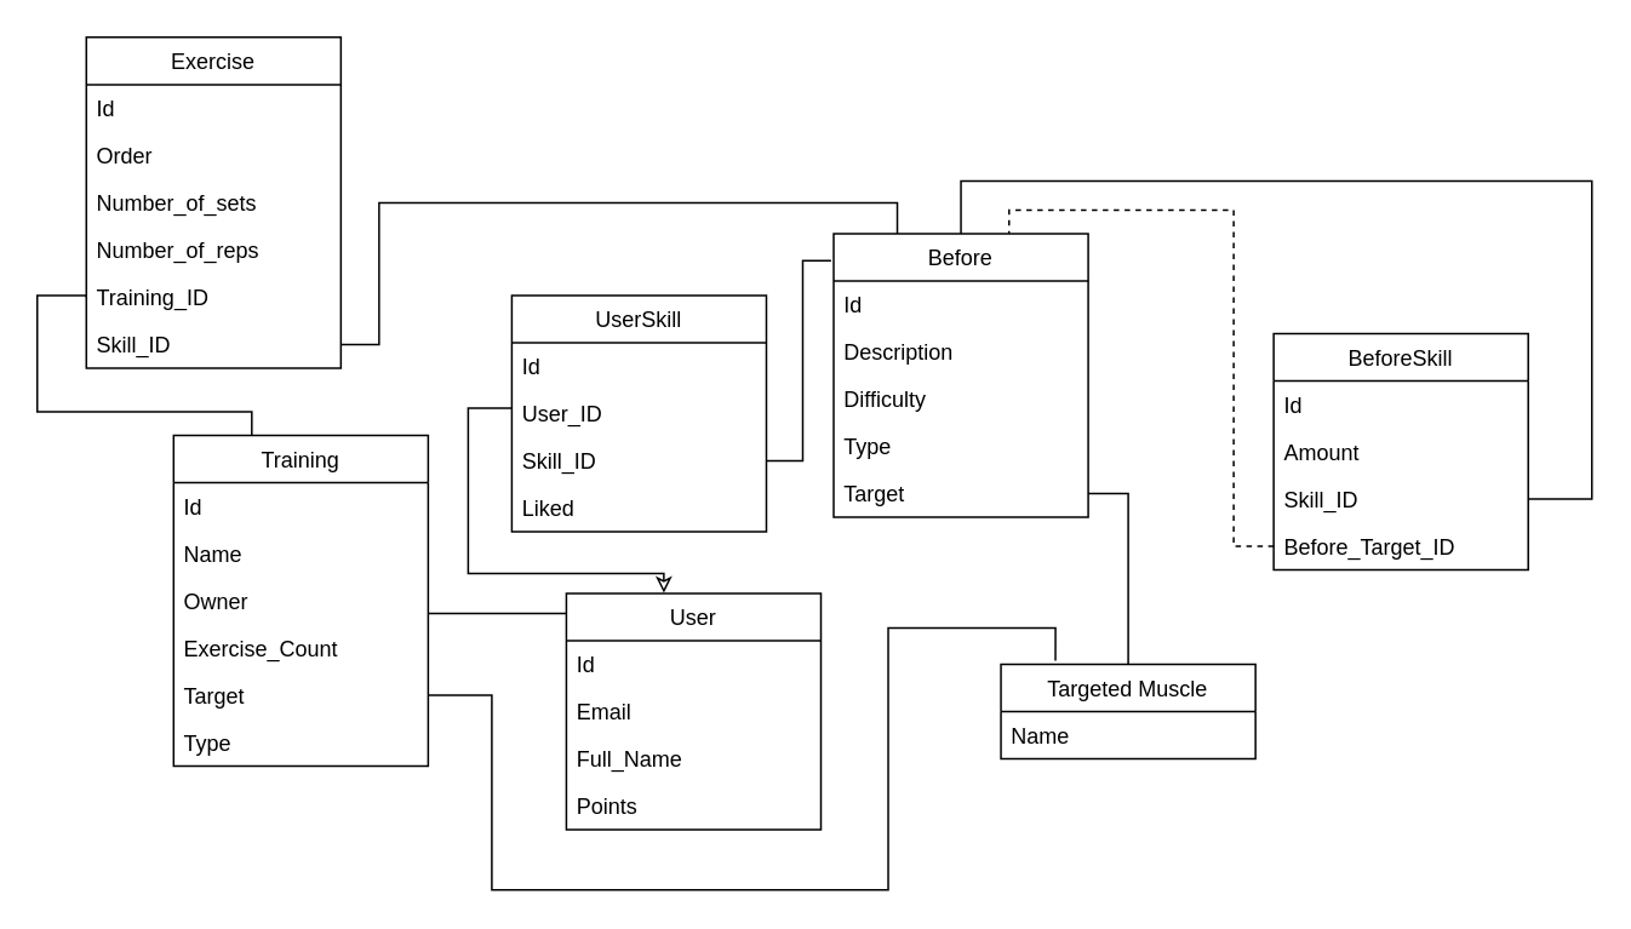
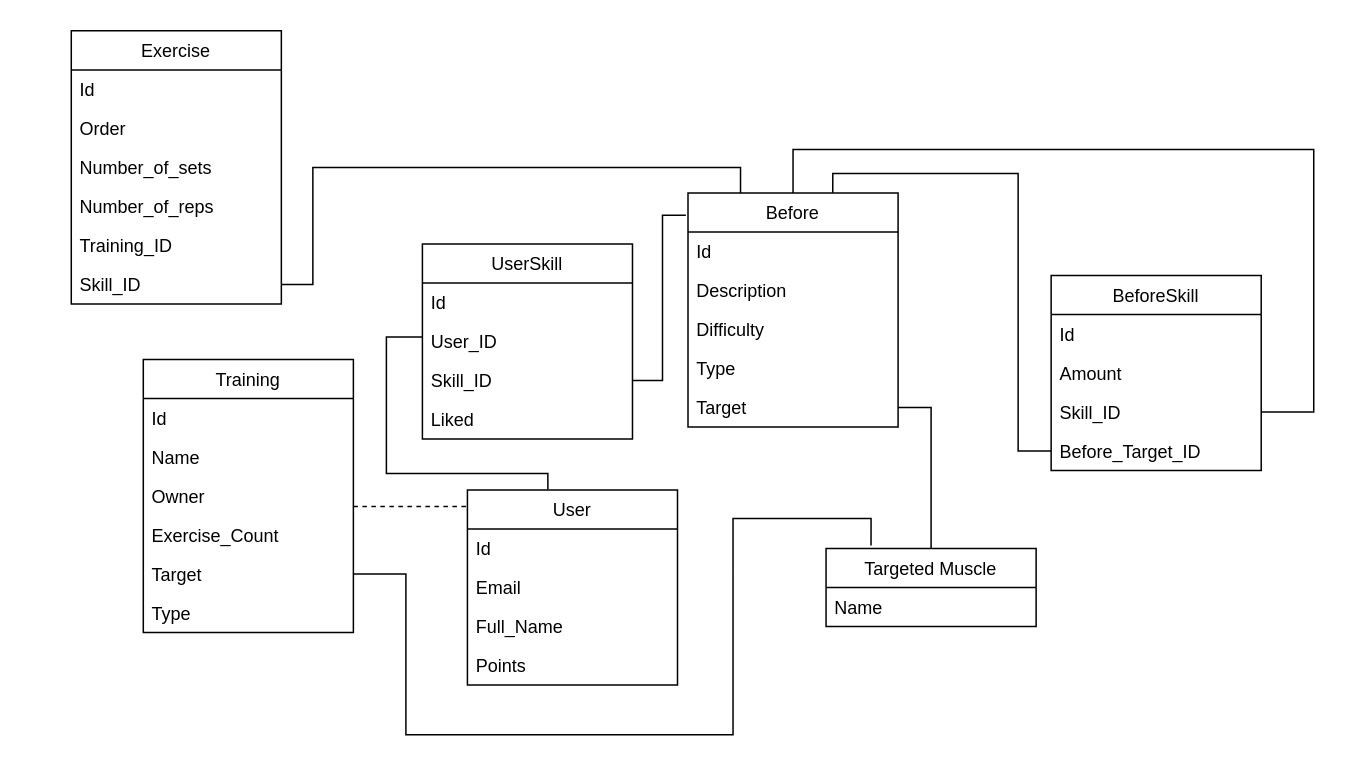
  <mxCell id="0" />
  <mxCell id="1" parent="0" />
  <mxCell id="2" value="Before" style="swimlane;fontStyle=0;childLayout=stackLayout;horizontal=1;startSize=26;fillColor=none;horizontalStack=0;resizeParent=1;resizeParentMax=0;resizeLast=0;collapsible=1;marginBottom=0;" vertex="1" parent="1"><mxGeometry x="458" y="128" width="140" height="156" as="geometry" /></mxCell>
  <mxCell id="3" value="Id" style="text;strokeColor=none;fillColor=none;align=left;verticalAlign=top;spacingLeft=4;spacingRight=4;overflow=hidden;rotatable=0;points=[[0,0.5],[1,0.5]];portConstraint=eastwest;" vertex="1" parent="2"><mxGeometry y="26" width="140" height="26" as="geometry" /></mxCell>
  <mxCell id="4" value="Description" style="text;strokeColor=none;fillColor=none;align=left;verticalAlign=top;spacingLeft=4;spacingRight=4;overflow=hidden;rotatable=0;points=[[0,0.5],[1,0.5]];portConstraint=eastwest;" vertex="1" parent="2"><mxGeometry y="52" width="140" height="26" as="geometry" /></mxCell>
  <mxCell id="5" value="Difficulty" style="text;strokeColor=none;fillColor=none;align=left;verticalAlign=top;spacingLeft=4;spacingRight=4;overflow=hidden;rotatable=0;points=[[0,0.5],[1,0.5]];portConstraint=eastwest;" vertex="1" parent="2"><mxGeometry y="78" width="140" height="26" as="geometry" /></mxCell>
  <mxCell id="6" value="Type" style="text;strokeColor=none;fillColor=none;align=left;verticalAlign=top;spacingLeft=4;spacingRight=4;overflow=hidden;rotatable=0;points=[[0,0.5],[1,0.5]];portConstraint=eastwest;" vertex="1" parent="2"><mxGeometry y="104" width="140" height="26" as="geometry" /></mxCell>
  <mxCell id="7" value="Target" style="text;strokeColor=none;fillColor=none;align=left;verticalAlign=top;spacingLeft=4;spacingRight=4;overflow=hidden;rotatable=0;points=[[0,0.5],[1,0.5]];portConstraint=eastwest;" vertex="1" parent="2"><mxGeometry y="130" width="140" height="26" as="geometry" /></mxCell>
  <mxCell id="8" value="BeforeSkill" style="swimlane;fontStyle=0;childLayout=stackLayout;horizontal=1;startSize=26;fillColor=none;horizontalStack=0;resizeParent=1;resizeParentMax=0;resizeLast=0;collapsible=1;marginBottom=0;" vertex="1" parent="1"><mxGeometry x="700" y="183" width="140" height="130" as="geometry" /></mxCell>
  <mxCell id="9" value="Id" style="text;strokeColor=none;fillColor=none;align=left;verticalAlign=top;spacingLeft=4;spacingRight=4;overflow=hidden;rotatable=0;points=[[0,0.5],[1,0.5]];portConstraint=eastwest;" vertex="1" parent="8"><mxGeometry y="26" width="140" height="26" as="geometry" /></mxCell>
  <mxCell id="10" value="Amount" style="text;strokeColor=none;fillColor=none;align=left;verticalAlign=top;spacingLeft=4;spacingRight=4;overflow=hidden;rotatable=0;points=[[0,0.5],[1,0.5]];portConstraint=eastwest;" vertex="1" parent="8"><mxGeometry y="52" width="140" height="26" as="geometry" /></mxCell>
  <mxCell id="11" value="Skill_ID&#10;" style="text;strokeColor=none;fillColor=none;align=left;verticalAlign=top;spacingLeft=4;spacingRight=4;overflow=hidden;rotatable=0;points=[[0,0.5],[1,0.5]];portConstraint=eastwest;" vertex="1" parent="8"><mxGeometry y="78" width="140" height="26" as="geometry" /></mxCell>
  <mxCell id="12" value="Before_Target_ID" style="text;strokeColor=none;fillColor=none;align=left;verticalAlign=top;spacingLeft=4;spacingRight=4;overflow=hidden;rotatable=0;points=[[0,0.5],[1,0.5]];portConstraint=eastwest;" vertex="1" parent="8"><mxGeometry y="104" width="140" height="26" as="geometry" /></mxCell>
  <mxCell id="13" style="edgeStyle=orthogonalEdgeStyle;rounded=0;orthogonalLoop=1;jettySize=auto;html=1;entryX=0.5;entryY=0;entryDx=0;entryDy=0;exitX=1;exitY=0.5;exitDx=0;exitDy=0;startArrow=none;startFill=0;endArrow=none;endFill=0;" edge="1" parent="1" source="11" target="2"><mxGeometry relative="1" as="geometry"><Array as="points"><mxPoint x="875" y="274" /><mxPoint x="875" y="99" /><mxPoint x="528" y="99" /></Array></mxGeometry></mxCell>
- <mxCell id="14" style="edgeStyle=orthogonalEdgeStyle;rounded=0;orthogonalLoop=1;jettySize=auto;html=1;entryX=0.689;entryY=-0.001;entryDx=0;entryDy=0;entryPerimeter=0;startArrow=none;startFill=0;endArrow=none;endFill=0;dashed=1;" edge="1" parent="1" source="12" target="2"><mxGeometry relative="1" as="geometry"><Array as="points"><mxPoint x="678" y="300" /><mxPoint x="678" y="115" /><mxPoint x="555" y="115" /></Array></mxGeometry></mxCell>
+ <mxCell id="14" style="edgeStyle=orthogonalEdgeStyle;rounded=0;orthogonalLoop=1;jettySize=auto;html=1;entryX=0.689;entryY=-0.001;entryDx=0;entryDy=0;entryPerimeter=0;startArrow=none;startFill=0;endArrow=none;endFill=0;" edge="1" parent="1" source="12" target="2"><mxGeometry relative="1" as="geometry"><Array as="points"><mxPoint x="678" y="300" /><mxPoint x="678" y="115" /><mxPoint x="555" y="115" /></Array></mxGeometry></mxCell>
  <mxCell id="15" value="User" style="swimlane;fontStyle=0;childLayout=stackLayout;horizontal=1;startSize=26;fillColor=none;horizontalStack=0;resizeParent=1;resizeParentMax=0;resizeLast=0;collapsible=1;marginBottom=0;" vertex="1" parent="1"><mxGeometry x="311" y="326" width="140" height="130" as="geometry" /></mxCell>
  <mxCell id="16" value="Id" style="text;strokeColor=none;fillColor=none;align=left;verticalAlign=top;spacingLeft=4;spacingRight=4;overflow=hidden;rotatable=0;points=[[0,0.5],[1,0.5]];portConstraint=eastwest;" vertex="1" parent="15"><mxGeometry y="26" width="140" height="26" as="geometry" /></mxCell>
  <mxCell id="17" value="Email&#10;" style="text;strokeColor=none;fillColor=none;align=left;verticalAlign=top;spacingLeft=4;spacingRight=4;overflow=hidden;rotatable=0;points=[[0,0.5],[1,0.5]];portConstraint=eastwest;" vertex="1" parent="15"><mxGeometry y="52" width="140" height="26" as="geometry" /></mxCell>
  <mxCell id="18" value="Full_Name" style="text;strokeColor=none;fillColor=none;align=left;verticalAlign=top;spacingLeft=4;spacingRight=4;overflow=hidden;rotatable=0;points=[[0,0.5],[1,0.5]];portConstraint=eastwest;" vertex="1" parent="15"><mxGeometry y="78" width="140" height="26" as="geometry" /></mxCell>
  <mxCell id="19" value="Points" style="text;strokeColor=none;fillColor=none;align=left;verticalAlign=top;spacingLeft=4;spacingRight=4;overflow=hidden;rotatable=0;points=[[0,0.5],[1,0.5]];portConstraint=eastwest;" vertex="1" parent="15"><mxGeometry y="104" width="140" height="26" as="geometry" /></mxCell>
  <mxCell id="20" value="UserSkill" style="swimlane;fontStyle=0;childLayout=stackLayout;horizontal=1;startSize=26;fillColor=none;horizontalStack=0;resizeParent=1;resizeParentMax=0;resizeLast=0;collapsible=1;marginBottom=0;" vertex="1" parent="1"><mxGeometry x="281" y="162" width="140" height="130" as="geometry" /></mxCell>
  <mxCell id="21" value="Id" style="text;strokeColor=none;fillColor=none;align=left;verticalAlign=top;spacingLeft=4;spacingRight=4;overflow=hidden;rotatable=0;points=[[0,0.5],[1,0.5]];portConstraint=eastwest;" vertex="1" parent="20"><mxGeometry y="26" width="140" height="26" as="geometry" /></mxCell>
  <mxCell id="22" value="User_ID" style="text;strokeColor=none;fillColor=none;align=left;verticalAlign=top;spacingLeft=4;spacingRight=4;overflow=hidden;rotatable=0;points=[[0,0.5],[1,0.5]];portConstraint=eastwest;" vertex="1" parent="20"><mxGeometry y="52" width="140" height="26" as="geometry" /></mxCell>
  <mxCell id="23" value="Skill_ID" style="text;strokeColor=none;fillColor=none;align=left;verticalAlign=top;spacingLeft=4;spacingRight=4;overflow=hidden;rotatable=0;points=[[0,0.5],[1,0.5]];portConstraint=eastwest;" vertex="1" parent="20"><mxGeometry y="78" width="140" height="26" as="geometry" /></mxCell>
  <mxCell id="24" value="Liked" style="text;strokeColor=none;fillColor=none;align=left;verticalAlign=top;spacingLeft=4;spacingRight=4;overflow=hidden;rotatable=0;points=[[0,0.5],[1,0.5]];portConstraint=eastwest;" vertex="1" parent="20"><mxGeometry y="104" width="140" height="26" as="geometry" /></mxCell>
- <mxCell id="25" style="edgeStyle=orthogonalEdgeStyle;rounded=0;orthogonalLoop=1;jettySize=auto;html=1;entryX=0.383;entryY=-0.003;entryDx=0;entryDy=0;entryPerimeter=0;endArrow=classic;endFill=0;startArrow=none;startFill=0;" edge="1" parent="1" source="22" target="15"><mxGeometry relative="1" as="geometry"><Array as="points"><mxPoint x="257" y="224" /><mxPoint x="257" y="315" /><mxPoint x="365" y="315" /></Array></mxGeometry></mxCell>
+ <mxCell id="25" style="edgeStyle=orthogonalEdgeStyle;rounded=0;orthogonalLoop=1;jettySize=auto;html=1;entryX=0.383;entryY=-0.003;entryDx=0;entryDy=0;entryPerimeter=0;endArrow=none;endFill=0;startArrow=none;startFill=0;" edge="1" parent="1" source="22" target="15"><mxGeometry relative="1" as="geometry"><Array as="points"><mxPoint x="257" y="224" /><mxPoint x="257" y="315" /><mxPoint x="365" y="315" /></Array></mxGeometry></mxCell>
  <mxCell id="26" style="edgeStyle=orthogonalEdgeStyle;rounded=0;orthogonalLoop=1;jettySize=auto;html=1;entryX=-0.01;entryY=0.095;entryDx=0;entryDy=0;entryPerimeter=0;startArrow=none;startFill=0;endArrow=none;endFill=0;" edge="1" parent="1" source="23" target="2"><mxGeometry relative="1" as="geometry"><Array as="points"><mxPoint x="441" y="253" /><mxPoint x="441" y="143" /></Array></mxGeometry></mxCell>
  <mxCell id="27" value="Targeted Muscle" style="swimlane;fontStyle=0;childLayout=stackLayout;horizontal=1;startSize=26;fillColor=none;horizontalStack=0;resizeParent=1;resizeParentMax=0;resizeLast=0;collapsible=1;marginBottom=0;" vertex="1" parent="1"><mxGeometry x="550" y="365" width="140" height="52" as="geometry" /></mxCell>
  <mxCell id="28" value="Name" style="text;strokeColor=none;fillColor=none;align=left;verticalAlign=top;spacingLeft=4;spacingRight=4;overflow=hidden;rotatable=0;points=[[0,0.5],[1,0.5]];portConstraint=eastwest;" vertex="1" parent="27"><mxGeometry y="26" width="140" height="26" as="geometry" /></mxCell>
  <mxCell id="29" style="edgeStyle=orthogonalEdgeStyle;rounded=0;orthogonalLoop=1;jettySize=auto;html=1;startArrow=none;startFill=0;endArrow=none;endFill=0;" edge="1" parent="1" source="7" target="27"><mxGeometry relative="1" as="geometry" /></mxCell>
  <mxCell id="30" value="Training" style="swimlane;fontStyle=0;childLayout=stackLayout;horizontal=1;startSize=26;fillColor=none;horizontalStack=0;resizeParent=1;resizeParentMax=0;resizeLast=0;collapsible=1;marginBottom=0;" vertex="1" parent="1"><mxGeometry x="95" y="239" width="140" height="182" as="geometry" /></mxCell>
  <mxCell id="31" value="Id" style="text;strokeColor=none;fillColor=none;align=left;verticalAlign=top;spacingLeft=4;spacingRight=4;overflow=hidden;rotatable=0;points=[[0,0.5],[1,0.5]];portConstraint=eastwest;" vertex="1" parent="30"><mxGeometry y="26" width="140" height="26" as="geometry" /></mxCell>
  <mxCell id="32" value="Name" style="text;strokeColor=none;fillColor=none;align=left;verticalAlign=top;spacingLeft=4;spacingRight=4;overflow=hidden;rotatable=0;points=[[0,0.5],[1,0.5]];portConstraint=eastwest;" vertex="1" parent="30"><mxGeometry y="52" width="140" height="26" as="geometry" /></mxCell>
  <mxCell id="33" value="Owner" style="text;strokeColor=none;fillColor=none;align=left;verticalAlign=top;spacingLeft=4;spacingRight=4;overflow=hidden;rotatable=0;points=[[0,0.5],[1,0.5]];portConstraint=eastwest;" vertex="1" parent="30"><mxGeometry y="78" width="140" height="26" as="geometry" /></mxCell>
  <mxCell id="34" value="Exercise_Count" style="text;strokeColor=none;fillColor=none;align=left;verticalAlign=top;spacingLeft=4;spacingRight=4;overflow=hidden;rotatable=0;points=[[0,0.5],[1,0.5]];portConstraint=eastwest;" vertex="1" parent="30"><mxGeometry y="104" width="140" height="26" as="geometry" /></mxCell>
  <mxCell id="35" value="Target" style="text;strokeColor=none;fillColor=none;align=left;verticalAlign=top;spacingLeft=4;spacingRight=4;overflow=hidden;rotatable=0;points=[[0,0.5],[1,0.5]];portConstraint=eastwest;" vertex="1" parent="30"><mxGeometry y="130" width="140" height="26" as="geometry" /></mxCell>
  <mxCell id="36" value="Type" style="text;strokeColor=none;fillColor=none;align=left;verticalAlign=top;spacingLeft=4;spacingRight=4;overflow=hidden;rotatable=0;points=[[0,0.5],[1,0.5]];portConstraint=eastwest;" vertex="1" parent="30"><mxGeometry y="156" width="140" height="26" as="geometry" /></mxCell>
  <mxCell id="37" style="edgeStyle=orthogonalEdgeStyle;rounded=0;orthogonalLoop=1;jettySize=auto;html=1;exitX=1;exitY=0.5;exitDx=0;exitDy=0;entryX=0.214;entryY=-0.038;entryDx=0;entryDy=0;entryPerimeter=0;startArrow=none;startFill=0;endArrow=none;endFill=0;" edge="1" parent="1" source="35" target="27"><mxGeometry relative="1" as="geometry"><Array as="points"><mxPoint x="270" y="382" /><mxPoint x="270" y="489" /><mxPoint x="488" y="489" /><mxPoint x="488" y="345" /><mxPoint x="580" y="345" /></Array></mxGeometry></mxCell>
- <mxCell id="38" style="edgeStyle=orthogonalEdgeStyle;rounded=0;orthogonalLoop=1;jettySize=auto;html=1;entryX=0.002;entryY=0.085;entryDx=0;entryDy=0;entryPerimeter=0;startArrow=none;startFill=0;endArrow=none;endFill=0;" edge="1" parent="1" source="33" target="15"><mxGeometry relative="1" as="geometry"><Array as="points"><mxPoint x="233" y="337" /><mxPoint x="233" y="337" /></Array></mxGeometry></mxCell>
+ <mxCell id="38" style="edgeStyle=orthogonalEdgeStyle;rounded=0;orthogonalLoop=1;jettySize=auto;html=1;entryX=0.002;entryY=0.085;entryDx=0;entryDy=0;entryPerimeter=0;startArrow=none;startFill=0;endArrow=none;endFill=0;dashed=1;" edge="1" parent="1" source="33" target="15"><mxGeometry relative="1" as="geometry"><Array as="points"><mxPoint x="233" y="337" /><mxPoint x="233" y="337" /></Array></mxGeometry></mxCell>
  <mxCell id="39" value="Exercise" style="swimlane;fontStyle=0;childLayout=stackLayout;horizontal=1;startSize=26;fillColor=none;horizontalStack=0;resizeParent=1;resizeParentMax=0;resizeLast=0;collapsible=1;marginBottom=0;" vertex="1" parent="1"><mxGeometry x="47" y="20" width="140" height="182" as="geometry" /></mxCell>
  <mxCell id="40" value="Id" style="text;strokeColor=none;fillColor=none;align=left;verticalAlign=top;spacingLeft=4;spacingRight=4;overflow=hidden;rotatable=0;points=[[0,0.5],[1,0.5]];portConstraint=eastwest;" vertex="1" parent="39"><mxGeometry y="26" width="140" height="26" as="geometry" /></mxCell>
  <mxCell id="41" value="Order" style="text;strokeColor=none;fillColor=none;align=left;verticalAlign=top;spacingLeft=4;spacingRight=4;overflow=hidden;rotatable=0;points=[[0,0.5],[1,0.5]];portConstraint=eastwest;" vertex="1" parent="39"><mxGeometry y="52" width="140" height="26" as="geometry" /></mxCell>
  <mxCell id="42" value="Number_of_sets" style="text;strokeColor=none;fillColor=none;align=left;verticalAlign=top;spacingLeft=4;spacingRight=4;overflow=hidden;rotatable=0;points=[[0,0.5],[1,0.5]];portConstraint=eastwest;" vertex="1" parent="39"><mxGeometry y="78" width="140" height="26" as="geometry" /></mxCell>
  <mxCell id="43" value="Number_of_reps" style="text;strokeColor=none;fillColor=none;align=left;verticalAlign=top;spacingLeft=4;spacingRight=4;overflow=hidden;rotatable=0;points=[[0,0.5],[1,0.5]];portConstraint=eastwest;" vertex="1" parent="39"><mxGeometry y="104" width="140" height="26" as="geometry" /></mxCell>
  <mxCell id="44" value="Training_ID" style="text;strokeColor=none;fillColor=none;align=left;verticalAlign=top;spacingLeft=4;spacingRight=4;overflow=hidden;rotatable=0;points=[[0,0.5],[1,0.5]];portConstraint=eastwest;" vertex="1" parent="39"><mxGeometry y="130" width="140" height="26" as="geometry" /></mxCell>
  <mxCell id="45" value="Skill_ID" style="text;strokeColor=none;fillColor=none;align=left;verticalAlign=top;spacingLeft=4;spacingRight=4;overflow=hidden;rotatable=0;points=[[0,0.5],[1,0.5]];portConstraint=eastwest;" vertex="1" parent="39"><mxGeometry y="156" width="140" height="26" as="geometry" /></mxCell>
- <mxCell id="46" style="edgeStyle=orthogonalEdgeStyle;rounded=0;orthogonalLoop=1;jettySize=auto;html=1;exitX=0;exitY=0.5;exitDx=0;exitDy=0;entryX=0.307;entryY=-0.002;entryDx=0;entryDy=0;entryPerimeter=0;endArrow=none;endFill=0;" edge="1" parent="1" source="44" target="30"><mxGeometry relative="1" as="geometry"><Array as="points"><mxPoint x="47" y="162" /><mxPoint x="20" y="162" /><mxPoint x="20" y="226" /><mxPoint x="138" y="226" /></Array></mxGeometry></mxCell>
  <mxCell id="47" style="edgeStyle=orthogonalEdgeStyle;rounded=0;orthogonalLoop=1;jettySize=auto;html=1;entryX=0.25;entryY=0;entryDx=0;entryDy=0;exitX=1;exitY=0.5;exitDx=0;exitDy=0;endArrow=none;endFill=0;" edge="1" parent="1" source="45" target="2"><mxGeometry relative="1" as="geometry"><Array as="points"><mxPoint x="208" y="189" /><mxPoint x="208" y="111" /><mxPoint x="493" y="111" /></Array></mxGeometry></mxCell>
